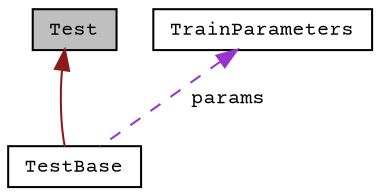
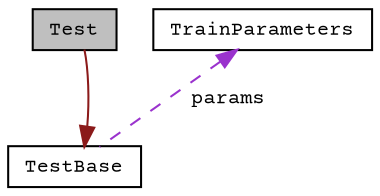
  digraph {
    fontname="Courier Prime"
    node [color=black fillcolor=white fontname="Courier Prime" fontsize=10 shape=record style=filled]
    edge [dir=back fontname="Courier Prime" fontsize=10 labelfontname=Helvetica labelfontsize=10]
    n1 [fillcolor=grey75 fontcolor=black height=0.2 label=Test width=0.4]
    n2 [height=0.2 label=TestBase width=0.4]
    n3 [height=0.2 label=TrainParameters width=0.4]
-   n1 -> n2 [color=firebrick4 style=solid]
+   n2 -> n1 [color=firebrick4 style=solid]
    n3 -> n2 [color=darkorchid3 label=" params" style=dashed]
  }
